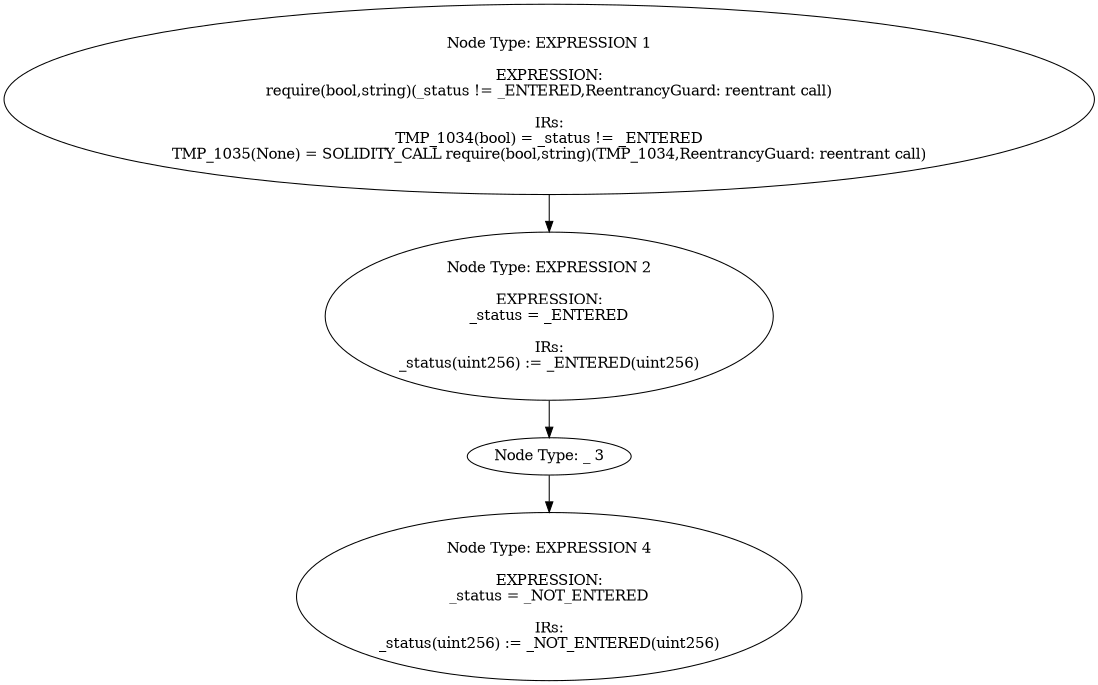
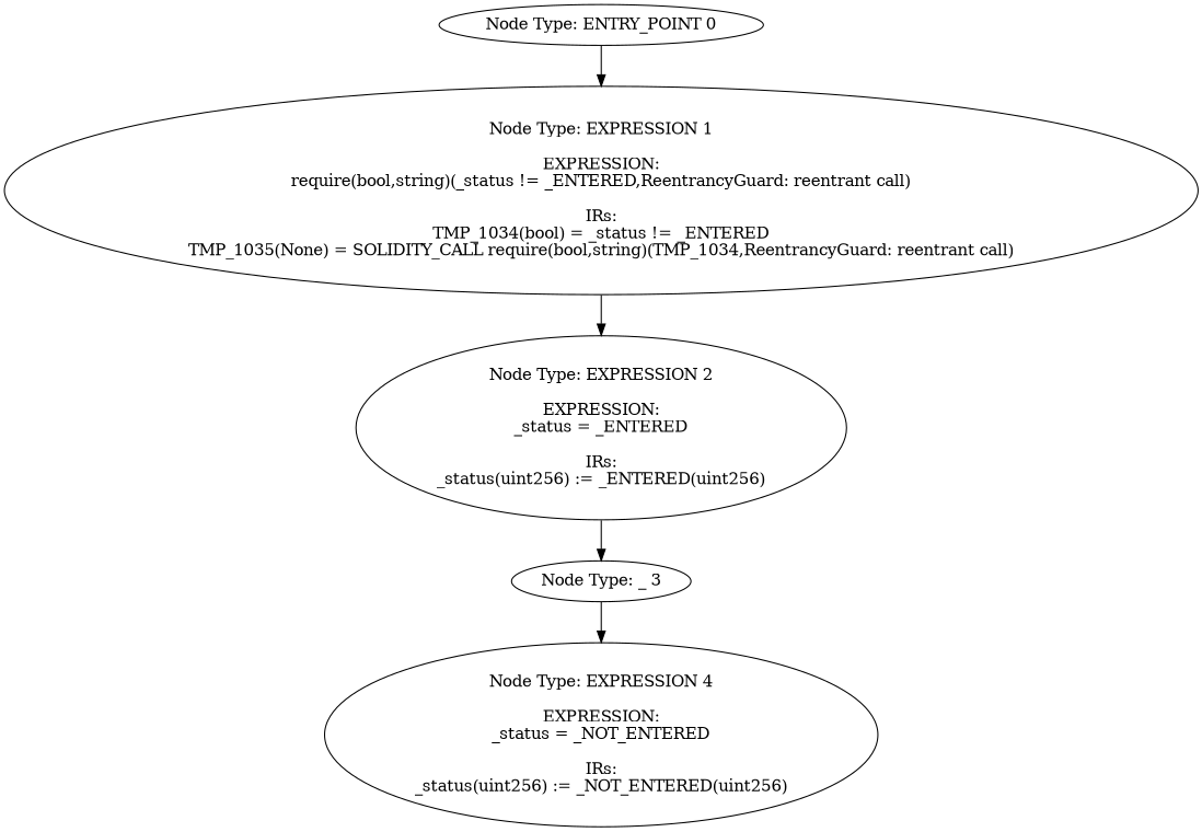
  digraph {
+   n1 [label="Node Type: ENTRY_POINT 0\n"]
    n2 [label="Node Type: EXPRESSION 1\n\nEXPRESSION:\nrequire(bool,string)(_status != _ENTERED,ReentrancyGuard: reentrant call)\n\nIRs:\nTMP_1034(bool) = _status != _ENTERED\nTMP_1035(None) = SOLIDITY_CALL require(bool,string)(TMP_1034,ReentrancyGuard: reentrant call)"]
    n3 [label="Node Type: EXPRESSION 2\n\nEXPRESSION:\n_status = _ENTERED\n\nIRs:\n_status(uint256) := _ENTERED(uint256)"]
    n4 [label="Node Type: _ 3\n"]
    n5 [label="Node Type: EXPRESSION 4\n\nEXPRESSION:\n_status = _NOT_ENTERED\n\nIRs:\n_status(uint256) := _NOT_ENTERED(uint256)"]
+   n1 -> n2
    n2 -> n3
    n3 -> n4
    n4 -> n5
  }
